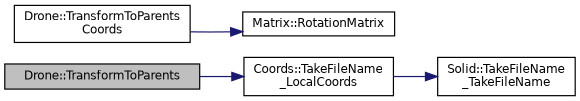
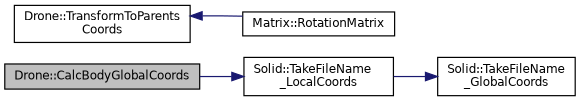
  digraph {
    rankdir=LR
    node [color=black fillcolor=white fontname=Helvetica fontsize=10 shape=record style=filled]
    edge [color=midnightblue fontname=Helvetica fontsize=10 labelfontname=Helvetica labelfontsize=10 style=solid]
-   n1 [fillcolor=grey75 fontcolor=black height=0.2 label="Drone::TransformToParents" width=0.4]
-   n2 [height=0.2 label="Coords::TakeFileName\l_LocalCoords" width=0.4]
-   n3 [height=0.2 label="Solid::TakeFileName\l_TakeFileName" width=0.4]
+   n1 [fillcolor=grey75 fontcolor=black height=0.2 label="Drone::CalcBodyGlobalCoords" width=0.4]
+   n2 [height=0.2 label="Solid::TakeFileName\l_LocalCoords" width=0.4]
+   n3 [height=0.2 label="Solid::TakeFileName\l_GlobalCoords" width=0.4]
    n4 [height=0.2 label="Drone::TransformToParents\lCoords" width=0.4]
    n5 [height=0.2 label="Matrix::RotationMatrix" width=0.4]
    n1 -> n2
    n2 -> n3
-   n4 -> n5
+   n5 -> n4
  }
